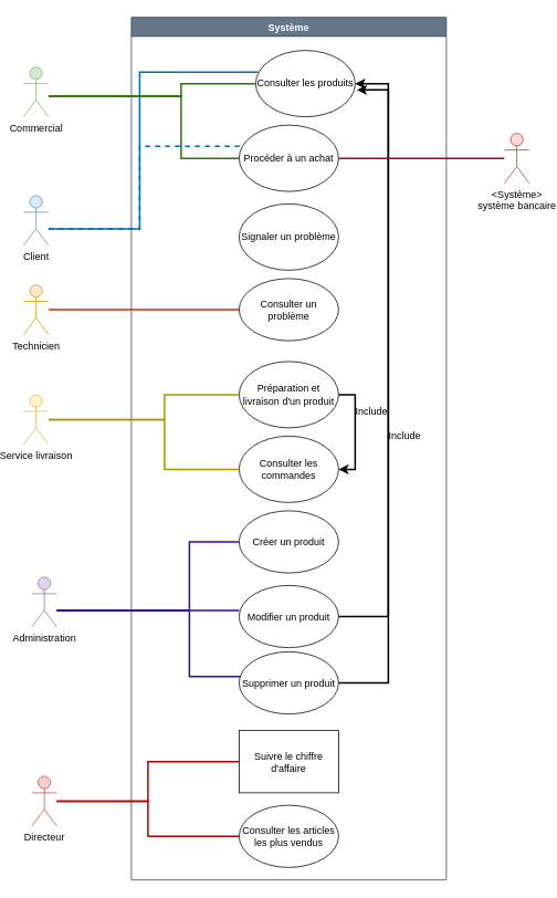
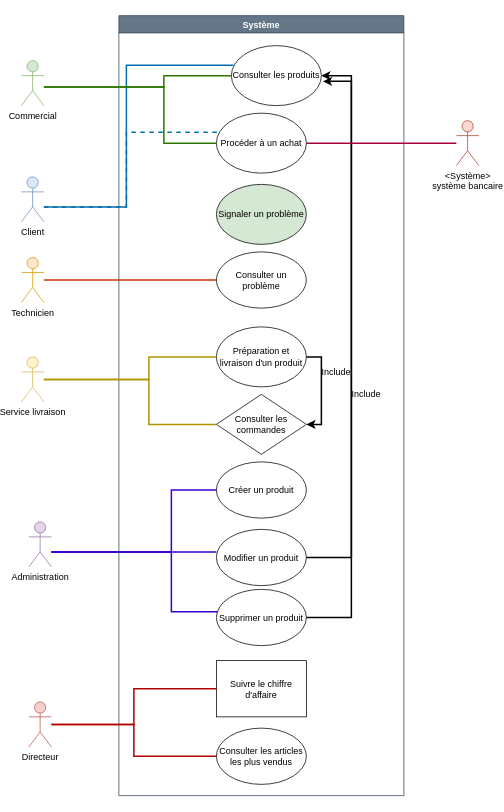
  <mxCell id="0" />
  <mxCell id="1" parent="0" />
  <mxCell id="2" value="Système" style="swimlane;fillColor=#647687;fontColor=#ffffff;strokeColor=#314354;" vertex="1" parent="1"><mxGeometry x="150" y="20" width="380" height="1040" as="geometry" /></mxCell>
  <mxCell id="3" value="Consulter les produits" style="ellipse;whiteSpace=wrap;html=1;" vertex="1" parent="2"><mxGeometry x="150" y="40" width="120" height="80" as="geometry" /></mxCell>
  <mxCell id="4" value="Procéder à un achat" style="ellipse;whiteSpace=wrap;html=1;" vertex="1" parent="2"><mxGeometry x="130" y="130" width="120" height="80" as="geometry" /></mxCell>
  <mxCell id="5" value="Préparation et livraison d'un produit" style="ellipse;whiteSpace=wrap;html=1;" vertex="1" parent="2"><mxGeometry x="130" y="415" width="120" height="80" as="geometry" /></mxCell>
- <mxCell id="6" value="Consulter les commandes" style="ellipse;whiteSpace=wrap;html=1;" vertex="1" parent="2"><mxGeometry x="130" y="505" width="120" height="80" as="geometry" /></mxCell>
- <mxCell id="7" value="Signaler un problème" style="ellipse;whiteSpace=wrap;html=1;" vertex="1" parent="2"><mxGeometry x="130" y="225" width="120" height="80" as="geometry" /></mxCell>
+ <mxCell id="6" value="Consulter les commandes" style="rhombus;whiteSpace=wrap;html=1;" vertex="1" parent="2"><mxGeometry x="130" y="505" width="120" height="80" as="geometry" /></mxCell>
+ <mxCell id="7" value="Signaler un problème" style="ellipse;whiteSpace=wrap;html=1;fillColor=#d5e8d4;" vertex="1" parent="2"><mxGeometry x="130" y="225" width="120" height="80" as="geometry" /></mxCell>
  <mxCell id="8" value="Consulter un problème" style="ellipse;whiteSpace=wrap;html=1;" vertex="1" parent="2"><mxGeometry x="130" y="315" width="120" height="75" as="geometry" /></mxCell>
  <mxCell id="9" value="Consulter les articles les plus vendus" style="ellipse;whiteSpace=wrap;html=1;" vertex="1" parent="2"><mxGeometry x="130" y="950" width="120" height="75" as="geometry" /></mxCell>
  <mxCell id="10" value="Suivre le chiffre d'affaire" style="whiteSpace=wrap;html=1;rounded=0;" vertex="1" parent="2"><mxGeometry x="130" y="860" width="120" height="75" as="geometry" /></mxCell>
  <mxCell id="11" value="Supprimer un produit" style="ellipse;whiteSpace=wrap;html=1;" vertex="1" parent="2"><mxGeometry x="130" y="765" width="120" height="75" as="geometry" /></mxCell>
  <mxCell id="12" value="Modifier un produit" style="ellipse;whiteSpace=wrap;html=1;" vertex="1" parent="2"><mxGeometry x="130" y="685" width="120" height="75" as="geometry" /></mxCell>
  <mxCell id="13" value="Créer un produit" style="ellipse;whiteSpace=wrap;html=1;" vertex="1" parent="2"><mxGeometry x="130" y="595" width="120" height="75" as="geometry" /></mxCell>
  <mxCell id="14" value="" style="endArrow=classic;html=1;rounded=0;strokeWidth=2;exitX=1;exitY=0.5;exitDx=0;exitDy=0;edgeStyle=orthogonalEdgeStyle;entryX=1;entryY=0.5;entryDx=0;entryDy=0;" edge="1" parent="2" source="12" target="3"><mxGeometry width="50" height="50" relative="1" as="geometry"><mxPoint x="160" y="625" as="sourcePoint" /><mxPoint x="300" y="85" as="targetPoint" /><Array as="points"><mxPoint x="310" y="723" /><mxPoint x="310" y="80" /></Array></mxGeometry></mxCell>
  <mxCell id="15" value="" style="endArrow=classic;html=1;rounded=0;strokeWidth=2;exitX=1;exitY=0.5;exitDx=0;exitDy=0;edgeStyle=orthogonalEdgeStyle;endFill=1;entryX=1.017;entryY=0.595;entryDx=0;entryDy=0;entryPerimeter=0;" edge="1" parent="2" source="11" target="3"><mxGeometry width="50" height="50" relative="1" as="geometry"><mxPoint x="160" y="725" as="sourcePoint" /><mxPoint x="310" y="95" as="targetPoint" /><Array as="points"><mxPoint x="310" y="803" /><mxPoint x="310" y="88" /></Array></mxGeometry></mxCell>
  <mxCell id="16" value="Include" style="text;html=1;strokeColor=none;fillColor=none;align=center;verticalAlign=middle;whiteSpace=wrap;rounded=0;" vertex="1" parent="2"><mxGeometry x="300" y="490" width="60" height="30" as="geometry" /></mxCell>
  <mxCell id="17" style="edgeStyle=orthogonalEdgeStyle;rounded=0;orthogonalLoop=1;jettySize=auto;html=1;startArrow=none;startFill=0;endArrow=classic;endFill=1;strokeWidth=2;entryX=1;entryY=0.5;entryDx=0;entryDy=0;exitX=1;exitY=0.5;exitDx=0;exitDy=0;" edge="1" parent="2" source="5" target="6"><mxGeometry relative="1" as="geometry"><mxPoint x="290" y="535" as="sourcePoint" /></mxGeometry></mxCell>
  <mxCell id="18" value="Include" style="text;html=1;strokeColor=none;fillColor=none;align=center;verticalAlign=middle;whiteSpace=wrap;rounded=0;" vertex="1" parent="2"><mxGeometry x="260" y="460" width="60" height="30" as="geometry" /></mxCell>
  <mxCell id="19" style="edgeStyle=orthogonalEdgeStyle;rounded=0;orthogonalLoop=1;jettySize=auto;html=1;entryX=1;entryY=0.5;entryDx=0;entryDy=0;fillColor=#d80073;strokeColor=#A50040;endArrow=none;endFill=0;strokeWidth=2;" edge="1" parent="1" source="20" target="4"><mxGeometry relative="1" as="geometry" /></mxCell>
  <mxCell id="20" value="&amp;lt;Système&amp;gt;&lt;br&gt;système bancaire" style="shape=umlActor;verticalLabelPosition=bottom;verticalAlign=top;html=1;outlineConnect=0;fillColor=#fad9d5;strokeColor=#ae4132;" vertex="1" parent="1"><mxGeometry x="600" y="160" width="30" height="60" as="geometry" /></mxCell>
  <mxCell id="21" style="edgeStyle=orthogonalEdgeStyle;rounded=0;orthogonalLoop=1;jettySize=auto;html=1;entryX=0;entryY=0.5;entryDx=0;entryDy=0;fillColor=#6a00ff;strokeColor=#3700CC;strokeWidth=2;endArrow=none;endFill=0;" edge="1" parent="1" target="13"><mxGeometry relative="1" as="geometry"><mxPoint x="60" y="735" as="sourcePoint" /><Array as="points"><mxPoint x="60" y="735" /><mxPoint x="220" y="735" /><mxPoint x="220" y="653" /></Array></mxGeometry></mxCell>
  <mxCell id="22" value="" style="edgeStyle=orthogonalEdgeStyle;rounded=0;orthogonalLoop=1;jettySize=auto;html=1;fillColor=#6a00ff;strokeColor=#3700CC;strokeWidth=2;endArrow=none;endFill=0;" edge="1" parent="1"><mxGeometry relative="1" as="geometry"><mxPoint x="60" y="735" as="sourcePoint" /><mxPoint x="280" y="735" as="targetPoint" /><Array as="points"><mxPoint x="280" y="735" /></Array></mxGeometry></mxCell>
  <mxCell id="23" style="edgeStyle=orthogonalEdgeStyle;rounded=0;orthogonalLoop=1;jettySize=auto;html=1;entryX=0.017;entryY=0.397;entryDx=0;entryDy=0;fillColor=#6a00ff;strokeColor=#3700CC;startArrow=none;strokeWidth=2;endArrow=none;endFill=0;entryPerimeter=0;" edge="1" parent="1" target="11"><mxGeometry relative="1" as="geometry"><mxPoint x="60" y="735" as="sourcePoint" /><Array as="points"><mxPoint x="60" y="735" /><mxPoint x="220" y="735" /><mxPoint x="220" y="815" /></Array></mxGeometry></mxCell>
  <mxCell id="24" value="Administration" style="shape=umlActor;verticalLabelPosition=bottom;verticalAlign=top;html=1;outlineConnect=0;fillColor=#e1d5e7;strokeColor=#9673a6;" vertex="1" parent="1"><mxGeometry x="30" y="695" width="30" height="60" as="geometry" /></mxCell>
  <mxCell id="25" style="edgeStyle=orthogonalEdgeStyle;rounded=0;orthogonalLoop=1;jettySize=auto;html=1;entryX=0.023;entryY=0.325;entryDx=0;entryDy=0;fillColor=#1ba1e2;strokeColor=#006EAF;entryPerimeter=0;strokeWidth=2;endArrow=none;endFill=0;" edge="1" parent="1" target="3"><mxGeometry relative="1" as="geometry"><mxPoint x="50" y="275" as="sourcePoint" /><Array as="points"><mxPoint x="160" y="275" /><mxPoint x="160" y="86" /></Array></mxGeometry></mxCell>
  <mxCell id="26" style="edgeStyle=orthogonalEdgeStyle;rounded=0;orthogonalLoop=1;jettySize=auto;html=1;fillColor=#1ba1e2;strokeColor=#006EAF;entryX=0.05;entryY=0.32;entryDx=0;entryDy=0;entryPerimeter=0;strokeWidth=2;endArrow=none;endFill=0;dashed=1;" edge="1" parent="1" source="27" target="4"><mxGeometry relative="1" as="geometry"><mxPoint x="280" y="175" as="targetPoint" /><Array as="points"><mxPoint x="160" y="275" /><mxPoint x="160" y="176" /></Array></mxGeometry></mxCell>
  <mxCell id="27" value="Client" style="shape=umlActor;verticalLabelPosition=bottom;verticalAlign=top;html=1;outlineConnect=0;fillColor=#dae8fc;strokeColor=#6c8ebf;" vertex="1" parent="1"><mxGeometry x="20" y="235" width="30" height="60" as="geometry" /></mxCell>
  <mxCell id="28" style="edgeStyle=orthogonalEdgeStyle;rounded=0;orthogonalLoop=1;jettySize=auto;html=1;entryX=0;entryY=0.5;entryDx=0;entryDy=0;fillColor=#e3c800;strokeColor=#B09500;endArrow=none;endFill=0;strokeWidth=2;" edge="1" parent="1" source="38" target="6"><mxGeometry relative="1" as="geometry"><Array as="points"><mxPoint x="190" y="505" /><mxPoint x="190" y="565" /></Array></mxGeometry></mxCell>
  <mxCell id="29" style="edgeStyle=orthogonalEdgeStyle;rounded=0;orthogonalLoop=1;jettySize=auto;html=1;entryX=0;entryY=0.5;entryDx=0;entryDy=0;fillColor=#e3c800;strokeColor=#B09500;strokeWidth=2;endArrow=none;endFill=0;" edge="1" parent="1" source="38" target="5"><mxGeometry relative="1" as="geometry"><Array as="points"><mxPoint x="190" y="505" /><mxPoint x="190" y="475" /></Array></mxGeometry></mxCell>
  <mxCell id="30" value="" style="edgeStyle=orthogonalEdgeStyle;rounded=0;orthogonalLoop=1;jettySize=auto;html=1;entryX=0;entryY=0.5;entryDx=0;entryDy=0;fillColor=#e51400;strokeColor=#B20000;strokeWidth=2;endArrow=none;endFill=0;" edge="1" parent="1" source="32" target="10"><mxGeometry relative="1" as="geometry"><mxPoint x="105" y="765" as="targetPoint" /></mxGeometry></mxCell>
  <mxCell id="31" style="edgeStyle=orthogonalEdgeStyle;rounded=0;orthogonalLoop=1;jettySize=auto;html=1;entryX=0;entryY=0.5;entryDx=0;entryDy=0;fillColor=#e51400;strokeColor=#B20000;strokeWidth=2;endArrow=none;endFill=0;" edge="1" parent="1" source="32" target="9"><mxGeometry relative="1" as="geometry" /></mxCell>
  <mxCell id="32" value="Directeur" style="shape=umlActor;verticalLabelPosition=bottom;verticalAlign=top;html=1;outlineConnect=0;fillColor=#f8cecc;strokeColor=#b85450;" vertex="1" parent="1"><mxGeometry x="30" y="935" width="30" height="60" as="geometry" /></mxCell>
  <mxCell id="33" style="edgeStyle=orthogonalEdgeStyle;rounded=0;orthogonalLoop=1;jettySize=auto;html=1;entryX=0;entryY=0.5;entryDx=0;entryDy=0;fillColor=#fa6800;strokeColor=#C73500;strokeWidth=2;endArrow=none;endFill=0;" edge="1" parent="1" source="34" target="8"><mxGeometry relative="1" as="geometry"><Array as="points"><mxPoint x="260" y="373" /><mxPoint x="260" y="373" /></Array></mxGeometry></mxCell>
  <mxCell id="34" value="Technicien" style="shape=umlActor;verticalLabelPosition=bottom;verticalAlign=top;html=1;outlineConnect=0;fillColor=#ffe6cc;strokeColor=#d79b00;" vertex="1" parent="1"><mxGeometry x="20" y="342.5" width="30" height="60" as="geometry" /></mxCell>
  <mxCell id="35" value="" style="edgeStyle=orthogonalEdgeStyle;rounded=0;orthogonalLoop=1;jettySize=auto;html=1;fillColor=#60a917;strokeColor=#2D7600;entryX=0;entryY=0.5;entryDx=0;entryDy=0;strokeWidth=2;endArrow=none;endFill=0;" edge="1" parent="1" source="37" target="3"><mxGeometry relative="1" as="geometry"><mxPoint x="280" y="115" as="targetPoint" /><Array as="points"><mxPoint x="210" y="115" /><mxPoint x="210" y="100" /></Array></mxGeometry></mxCell>
  <mxCell id="36" style="edgeStyle=orthogonalEdgeStyle;rounded=0;orthogonalLoop=1;jettySize=auto;html=1;fillColor=#60a917;strokeColor=#2D7600;entryX=0;entryY=0.5;entryDx=0;entryDy=0;strokeWidth=2;endArrow=none;endFill=0;" edge="1" parent="1" source="37" target="4"><mxGeometry relative="1" as="geometry"><mxPoint x="290" y="195" as="targetPoint" /><Array as="points"><mxPoint x="210" y="115" /><mxPoint x="210" y="190" /></Array></mxGeometry></mxCell>
  <mxCell id="37" value="Commercial" style="shape=umlActor;verticalLabelPosition=bottom;verticalAlign=top;html=1;outlineConnect=0;fillColor=#d5e8d4;strokeColor=#82b366;" vertex="1" parent="1"><mxGeometry x="20" y="80" width="30" height="60" as="geometry" /></mxCell>
  <mxCell id="38" value="Service livraison" style="shape=umlActor;verticalLabelPosition=bottom;verticalAlign=top;html=1;outlineConnect=0;fillColor=#fff2cc;strokeColor=#d6b656;" vertex="1" parent="1"><mxGeometry x="20" y="475" width="30" height="60" as="geometry" /></mxCell>
